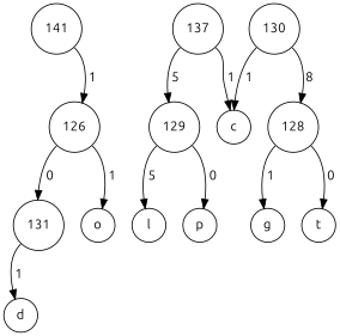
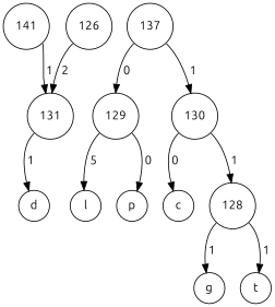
  digraph {
    fontname=Ubuntu
    node [fontname=Ubuntu shape=circle]
    edge [fontname=Ubuntu tailport=se]
    n1 [label=141 width=0.5]
    n2 [label=126 width=0.5]
    n3 [label=137 width=0.5]
    n4 [label=129 width=0.5]
    n5 [label=130 width=0.5]
    n6 [label=131 width=0.5]
-   n7 [label=o width=0.5]
    n8 [label=l width=0.5]
    n9 [label=p width=0.5]
    n10 [label=c width=0.5]
    n11 [label=128 width=0.5]
    n12 [label=g width=0.5]
    n13 [label=t width=0.5]
    n14 [label=d width=0.5]
-   n1 -> n2 [label=" 1"]
-   n2 -> n6 [label=" 0" tailport=sw]
-   n2 -> n7 [label=" 1"]
-   n3 -> n4 [label=" 5" tailport=sw]
-   n3 -> n10 [label=" 1"]
+   n1 -> n6 [label=" 1"]
+   n2 -> n6 [label=" 2" tailport=sw]
+   n3 -> n4 [label=" 0" tailport=sw]
+   n3 -> n5 [label=" 1"]
    n4 -> n8 [label=" 5" tailport=sw]
    n4 -> n9 [label=" 0"]
-   n5 -> n10 [label=" 1" tailport=sw]
-   n5 -> n11 [label=" 8"]
+   n5 -> n10 [label=" 0" tailport=sw]
+   n5 -> n11 [label=" 1"]
    n6 -> n14 [label=" 1" tailport=sw]
    n11 -> n12 [label=" 1" tailport=sw]
-   n11 -> n13 [label=" 0"]
+   n11 -> n13 [label=" 1"]
  }
